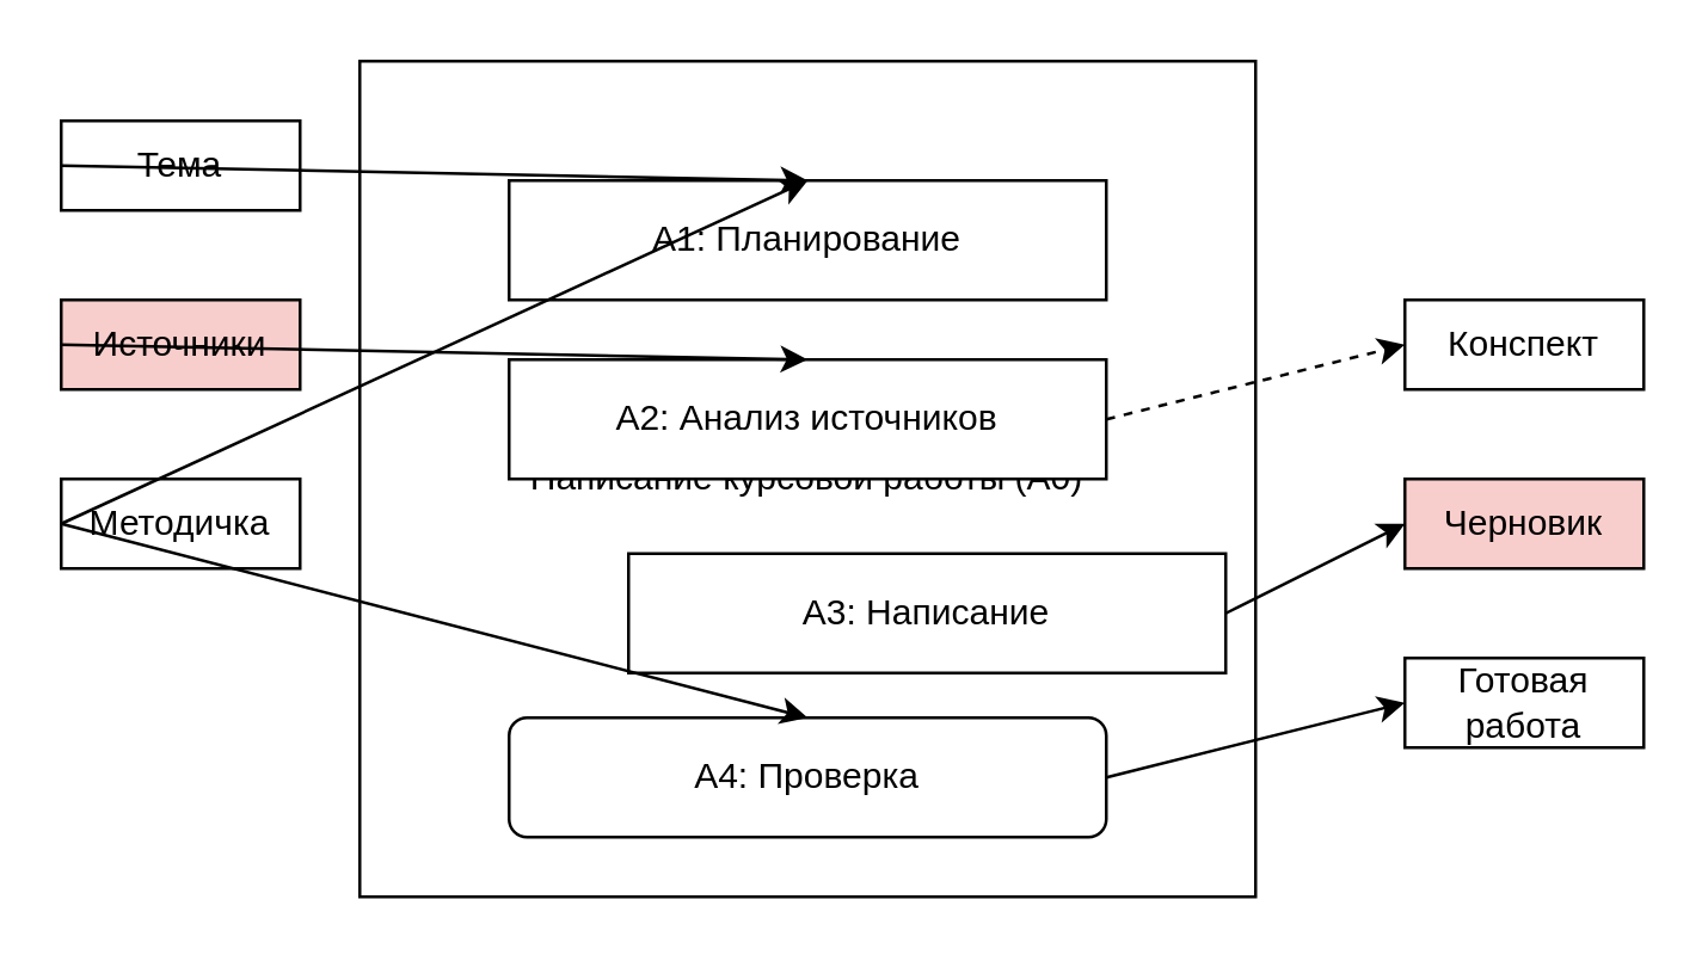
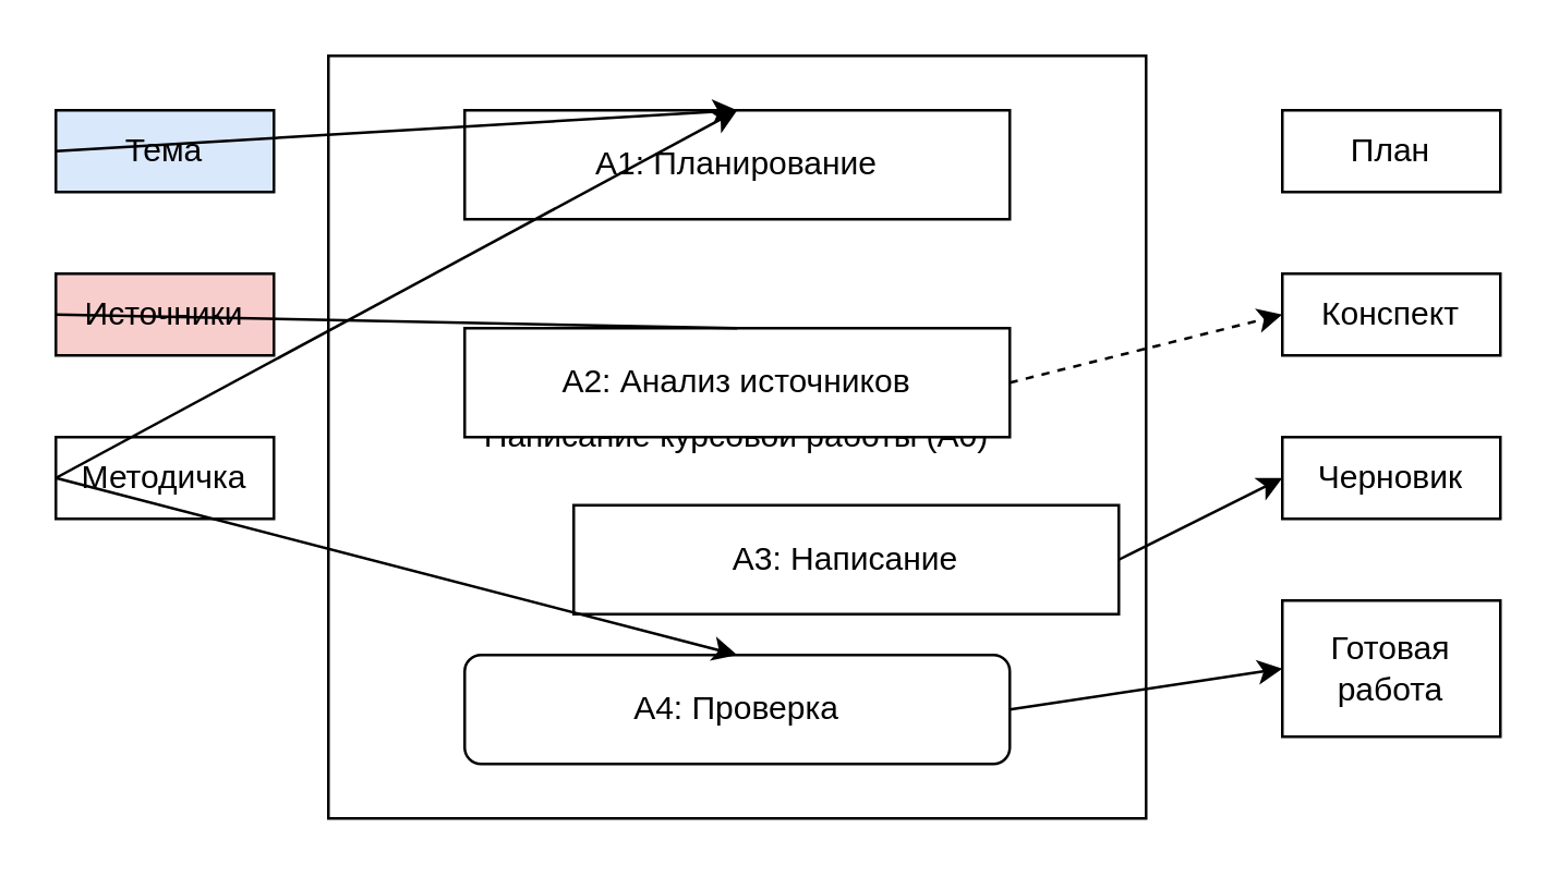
  <mxCell id="0" />
  <mxCell id="1" parent="0" />
  <mxCell id="2" value="Написание курсовой работы (A0)" style="rounded=0;whiteSpace=wrap;html=1;fillColor=#ffffff;strokeColor=#000000;" vertex="1" parent="1"><mxGeometry x="120" y="20" width="300" height="280" as="geometry" /></mxCell>
- <mxCell id="3" value="A1: Планирование" style="rounded=0;whiteSpace=wrap;html=1;fillColor=#ffffff;strokeColor=#000000;" vertex="1" parent="2"><mxGeometry x="50" y="40" width="200" height="40" as="geometry" /></mxCell>
+ <mxCell id="3" value="A1: Планирование" style="rounded=0;whiteSpace=wrap;html=1;fillColor=#ffffff;strokeColor=#000000;" vertex="1" parent="2"><mxGeometry x="50" y="20" width="200" height="40" as="geometry" /></mxCell>
  <mxCell id="4" value="A2: Анализ источников" style="rounded=0;whiteSpace=wrap;html=1;fillColor=#ffffff;strokeColor=#000000;" vertex="1" parent="2"><mxGeometry x="50" y="100" width="200" height="40" as="geometry" /></mxCell>
  <mxCell id="5" value="A3: Написание" style="rounded=0;whiteSpace=wrap;html=1;fillColor=#ffffff;strokeColor=#000000;" vertex="1" parent="2"><mxGeometry x="90" y="165" width="200" height="40" as="geometry" /></mxCell>
  <mxCell id="6" value="A4: Проверка" style="whiteSpace=wrap;html=1;fillColor=#ffffff;strokeColor=#000000;rounded=1;" vertex="1" parent="2"><mxGeometry x="50" y="220" width="200" height="40" as="geometry" /></mxCell>
- <mxCell id="7" value="Тема" style="rounded=0;whiteSpace=wrap;html=1;" vertex="1" parent="1"><mxGeometry x="20" y="40" width="80" height="30" as="geometry" /></mxCell>
+ <mxCell id="7" value="Тема" style="rounded=0;whiteSpace=wrap;html=1;fillColor=#dae8fc;" vertex="1" parent="1"><mxGeometry x="20" y="40" width="80" height="30" as="geometry" /></mxCell>
  <mxCell id="8" style="edgeStyle=none;html=1;exitX=0;exitY=0.5;exitDx=0;exitDy=0;entryX=0.5;entryY=0;entryDx=0;entryDy=0;" edge="1" parent="1" source="7" target="3"><mxGeometry relative="1" as="geometry" /></mxCell>
  <mxCell id="9" value="Источники" style="rounded=0;whiteSpace=wrap;html=1;fillColor=#f8cecc;" vertex="1" parent="1"><mxGeometry x="20" y="100" width="80" height="30" as="geometry" /></mxCell>
- <mxCell id="10" style="edgeStyle=none;html=1;exitX=0;exitY=0.5;exitDx=0;exitDy=0;entryX=0.5;entryY=0;entryDx=0;entryDy=0;" edge="1" parent="1" source="9" target="4"><mxGeometry relative="1" as="geometry" /></mxCell>
+ <mxCell id="10" style="edgeStyle=none;html=1;exitX=0;exitY=0.5;exitDx=0;exitDy=0;entryX=0.5;entryY=0;entryDx=0;entryDy=0;endArrow=none;" edge="1" parent="1" source="9" target="4"><mxGeometry relative="1" as="geometry" /></mxCell>
  <mxCell id="11" value="Методичка" style="rounded=0;whiteSpace=wrap;html=1;" vertex="1" parent="1"><mxGeometry x="20" y="160" width="80" height="30" as="geometry" /></mxCell>
  <mxCell id="12" style="edgeStyle=none;html=1;exitX=0;exitY=0.5;exitDx=0;exitDy=0;entryX=0.5;entryY=0;entryDx=0;entryDy=0;" edge="1" parent="1" source="11" target="3"><mxGeometry relative="1" as="geometry" /></mxCell>
  <mxCell id="13" style="edgeStyle=none;html=1;exitX=0;exitY=0.5;exitDx=0;exitDy=0;entryX=0.5;entryY=0;entryDx=0;entryDy=0;" edge="1" parent="1" source="11" target="6"><mxGeometry relative="1" as="geometry" /></mxCell>
+ <mxCell id="14" value="План" style="rounded=0;whiteSpace=wrap;html=1;" vertex="1" parent="1"><mxGeometry x="470" y="40" width="80" height="30" as="geometry" /></mxCell>
  <mxCell id="15" value="Конспект" style="rounded=0;whiteSpace=wrap;html=1;" vertex="1" parent="1"><mxGeometry x="470" y="100" width="80" height="30" as="geometry" /></mxCell>
  <mxCell id="16" style="edgeStyle=none;html=1;exitX=1;exitY=0.5;exitDx=0;exitDy=0;entryX=0;entryY=0.5;entryDx=0;entryDy=0;dashed=1;" edge="1" parent="1" source="4" target="15"><mxGeometry relative="1" as="geometry" /></mxCell>
- <mxCell id="17" value="Черновик" style="rounded=0;whiteSpace=wrap;html=1;fillColor=#f8cecc;" vertex="1" parent="1"><mxGeometry x="470" y="160" width="80" height="30" as="geometry" /></mxCell>
+ <mxCell id="17" value="Черновик" style="rounded=0;whiteSpace=wrap;html=1;" vertex="1" parent="1"><mxGeometry x="470" y="160" width="80" height="30" as="geometry" /></mxCell>
  <mxCell id="18" style="edgeStyle=none;html=1;exitX=1;exitY=0.5;exitDx=0;exitDy=0;entryX=0;entryY=0.5;entryDx=0;entryDy=0;" edge="1" parent="1" source="5" target="17"><mxGeometry relative="1" as="geometry" /></mxCell>
- <mxCell id="19" value="Готовая работа" style="rounded=0;whiteSpace=wrap;html=1;" vertex="1" parent="1"><mxGeometry x="470" y="220" width="80" height="30" as="geometry" /></mxCell>
+ <mxCell id="19" value="Готовая работа" style="rounded=0;whiteSpace=wrap;html=1;" vertex="1" parent="1"><mxGeometry x="470" y="220" width="80" height="50" as="geometry" /></mxCell>
  <mxCell id="20" style="edgeStyle=none;html=1;exitX=1;exitY=0.5;exitDx=0;exitDy=0;entryX=0;entryY=0.5;entryDx=0;entryDy=0;" edge="1" parent="1" source="6" target="19"><mxGeometry relative="1" as="geometry" /></mxCell>
